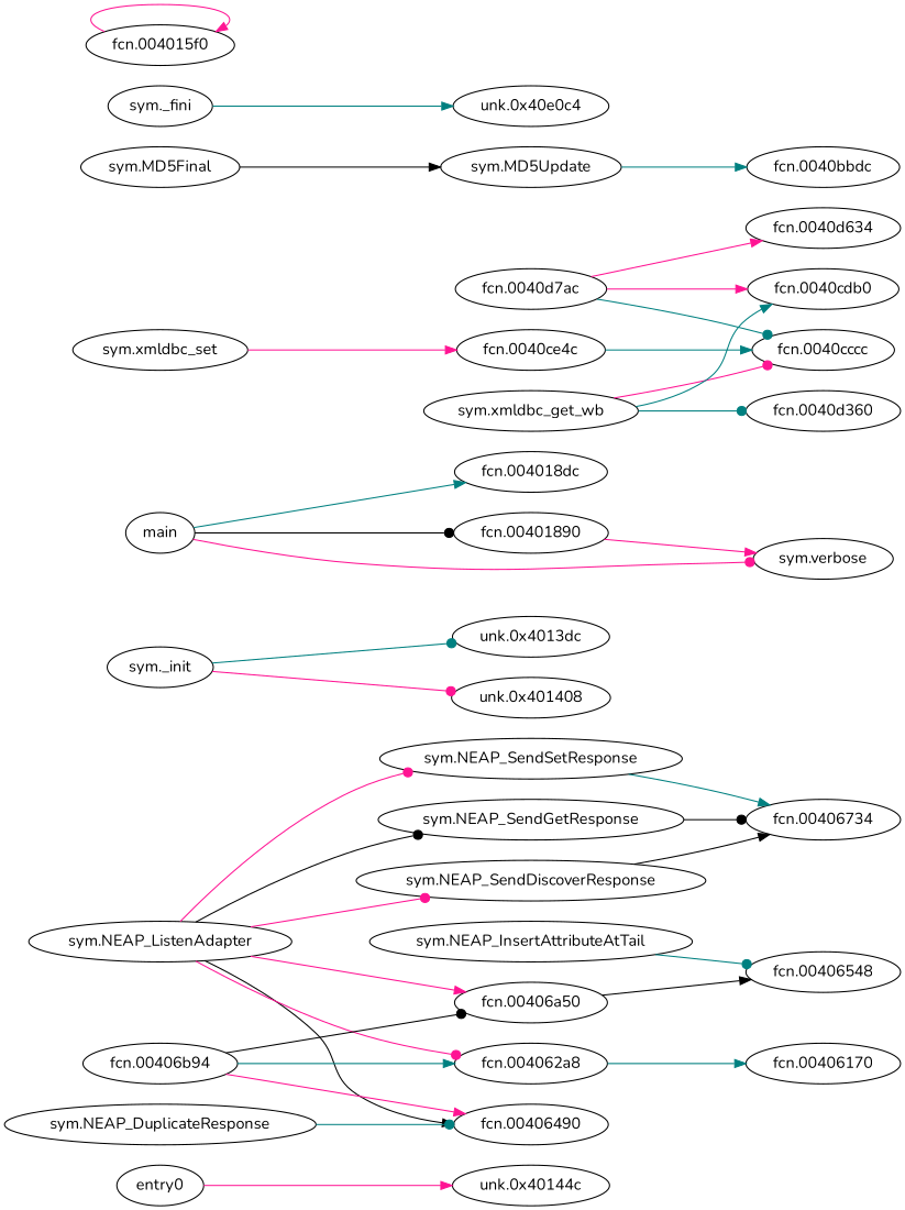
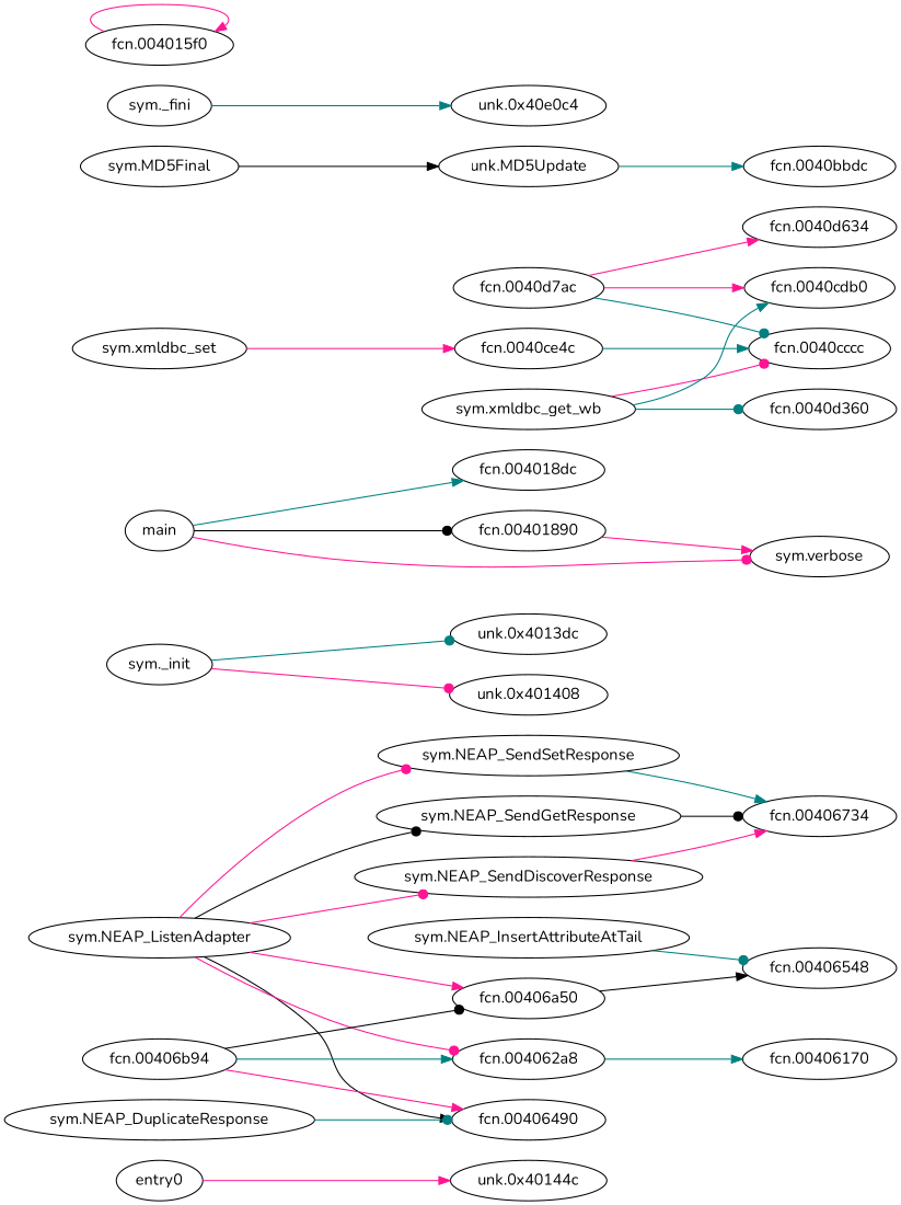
  digraph {
    fontname=Nunito
    rankdir=LR
    node [fontname=Nunito]
    edge [arrowhead=normal color=deeppink fontname=Nunito]
    n1 [label=entry0]
    n2 [label="unk.0x40144c"]
    n3 [label="sym.NEAP_InsertAttributeAtTail"]
    n4 [label="fcn.00406548"]
    n5 [label="sym._init"]
    n6 [label="unk.0x4013dc"]
    n7 [label="unk.0x401408"]
    n8 [label=main]
    n9 [label="fcn.004018dc"]
    n10 [label="fcn.00401890"]
    n11 [label="sym.verbose"]
    n12 [label="sym.NEAP_SendSetResponse"]
    n13 [label="fcn.00406734"]
    n14 [label="sym.NEAP_SendGetResponse"]
    n15 [label="sym.xmldbc_set"]
    n16 [label="fcn.0040ce4c"]
    n17 [label="fcn.0040cccc"]
    n18 [label="fcn.0040cdb0"]
    n19 [label="sym.MD5Final"]
-   n20 [label="sym.MD5Update"]
+   n20 [label="unk.MD5Update"]
    n21 [label="fcn.0040bbdc"]
    n22 [label="sym.xmldbc_get_wb"]
    n23 [label="fcn.0040d360"]
    n24 [label="sym.NEAP_ListenAdapter"]
    n25 [label="fcn.00406490"]
    n26 [label="sym.NEAP_SendDiscoverResponse"]
    n27 [label="fcn.004062a8"]
    n28 [label="fcn.00406a50"]
    n29 [label="fcn.00406170"]
    n30 [label="sym.NEAP_DuplicateResponse"]
    n31 [label="sym._fini"]
    n32 [label="unk.0x40e0c4"]
    n33 [label="fcn.004015f0"]
    n34 [label="fcn.00406b94"]
    n35 [label="fcn.0040d7ac"]
    n36 [label="fcn.0040d634"]
    n1 -> n2
    n3 -> n4 [arrowhead=dot color=teal]
    n5 -> n6 [arrowhead=dot color=teal]
    n5 -> n7 [arrowhead=dot]
    n8 -> n9 [color=teal]
    n8 -> n10 [arrowhead=dot color=black]
    n8 -> n11 [arrowhead=dot]
    n10 -> n11
    n12 -> n13 [color=teal]
    n14 -> n13 [arrowhead=dot color=black]
    n15 -> n16
    n16 -> n17 [color=teal]
    n19 -> n20 [color=black]
    n20 -> n21 [color=teal]
    n22 -> n17 [arrowhead=dot]
    n22 -> n18 [color=teal]
    n22 -> n23 [arrowhead=dot color=teal]
    n24 -> n12 [arrowhead=dot]
    n24 -> n14 [arrowhead=dot color=black]
    n24 -> n25 [color=black]
    n24 -> n26 [arrowhead=dot]
    n24 -> n27 [arrowhead=dot]
    n24 -> n28
-   n26 -> n13 [color=black]
+   n26 -> n13
    n27 -> n29 [color=teal]
    n28 -> n4 [color=black]
    n30 -> n25 [arrowhead=dot color=teal]
    n31 -> n32 [color=teal]
    n33 -> n33
    n34 -> n25
    n34 -> n27 [color=teal]
    n34 -> n28 [arrowhead=dot color=black]
    n35 -> n17 [arrowhead=dot color=teal]
    n35 -> n18
    n35 -> n36
  }
